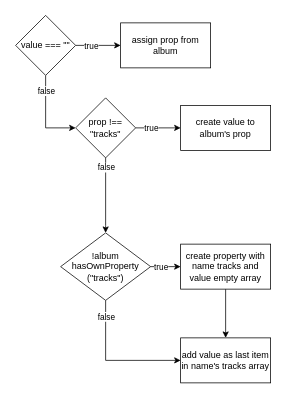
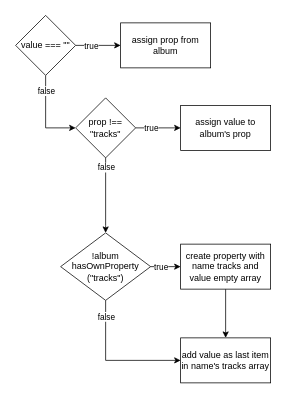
  <mxCell id="0" />
  <mxCell id="1" parent="0" />
  <mxCell id="2" value="" style="edgeStyle=none;html=1;" parent="1" source="6" target="7" edge="1"><mxGeometry relative="1" as="geometry" /></mxCell>
  <mxCell id="3" value="true" style="edgeLabel;html=1;align=center;verticalAlign=middle;resizable=0;points=[];fontSize=11;fontFamily=Helvetica;fontColor=default;" parent="2" vertex="1" connectable="0"><mxGeometry x="-0.518" relative="1" as="geometry"><mxPoint x="6" as="offset" /></mxGeometry></mxCell>
  <mxCell id="4" style="edgeStyle=orthogonalEdgeStyle;html=1;entryX=0;entryY=0.5;entryDx=0;entryDy=0;rounded=0;exitX=0.5;exitY=1;exitDx=0;exitDy=0;" parent="1" source="6" target="12" edge="1"><mxGeometry relative="1" as="geometry"><Array as="points"><mxPoint x="60" y="170" /></Array></mxGeometry></mxCell>
  <mxCell id="5" value="false" style="edgeLabel;html=1;align=center;verticalAlign=middle;resizable=0;points=[];fontSize=11;fontFamily=Helvetica;fontColor=default;" parent="4" vertex="1" connectable="0"><mxGeometry x="-0.832" relative="1" as="geometry"><mxPoint y="11" as="offset" /></mxGeometry></mxCell>
  <mxCell id="6" value="value === &quot;&quot;" style="rhombus;whiteSpace=wrap;html=1;" parent="1" vertex="1"><mxGeometry x="20" y="20" width="80" height="80" as="geometry" /></mxCell>
  <mxCell id="7" value="assign prop from album" style="rounded=0;whiteSpace=wrap;html=1;" parent="1" vertex="1"><mxGeometry x="160" y="30" width="120" height="60" as="geometry" /></mxCell>
  <mxCell id="8" value="" style="edgeStyle=orthogonalEdgeStyle;shape=connector;rounded=0;html=1;labelBackgroundColor=default;strokeColor=default;fontFamily=Helvetica;fontSize=11;fontColor=default;endArrow=classic;" parent="1" source="12" target="13" edge="1"><mxGeometry relative="1" as="geometry" /></mxCell>
  <mxCell id="9" value="true" style="edgeLabel;html=1;align=center;verticalAlign=middle;resizable=0;points=[];fontSize=11;fontFamily=Helvetica;fontColor=default;" parent="8" vertex="1" connectable="0"><mxGeometry x="-0.179" relative="1" as="geometry"><mxPoint x="-5" as="offset" /></mxGeometry></mxCell>
  <mxCell id="10" style="edgeStyle=orthogonalEdgeStyle;shape=connector;rounded=0;html=1;labelBackgroundColor=default;strokeColor=default;fontFamily=Helvetica;fontSize=11;fontColor=default;endArrow=classic;entryX=0.5;entryY=0;entryDx=0;entryDy=0;" parent="1" source="12" target="18" edge="1"><mxGeometry relative="1" as="geometry"><Array as="points"><mxPoint x="140" y="300" /><mxPoint x="140" y="300" /></Array></mxGeometry></mxCell>
  <mxCell id="11" value="false" style="edgeLabel;html=1;align=center;verticalAlign=middle;resizable=0;points=[];fontSize=11;fontFamily=Helvetica;fontColor=default;" parent="10" vertex="1" connectable="0"><mxGeometry x="-0.762" y="1" relative="1" as="geometry"><mxPoint x="-1" as="offset" /></mxGeometry></mxCell>
  <mxCell id="12" value="prop !== &quot;tracks&quot;" style="rhombus;whiteSpace=wrap;html=1;" parent="1" vertex="1"><mxGeometry x="100" y="130" width="80" height="80" as="geometry" /></mxCell>
- <mxCell id="13" value="create value to album's prop" style="rounded=0;whiteSpace=wrap;html=1;" parent="1" vertex="1"><mxGeometry x="240" y="140" width="120" height="60" as="geometry" /></mxCell>
+ <mxCell id="13" value="assign value to album's prop" style="rounded=0;whiteSpace=wrap;html=1;" parent="1" vertex="1"><mxGeometry x="240" y="140" width="120" height="60" as="geometry" /></mxCell>
  <mxCell id="14" value="" style="edgeStyle=orthogonalEdgeStyle;shape=connector;rounded=0;html=1;labelBackgroundColor=default;strokeColor=default;fontFamily=Helvetica;fontSize=11;fontColor=default;endArrow=classic;" parent="1" source="18" target="20" edge="1"><mxGeometry relative="1" as="geometry" /></mxCell>
  <mxCell id="15" value="true" style="edgeLabel;html=1;align=center;verticalAlign=middle;resizable=0;points=[];fontSize=11;fontFamily=Helvetica;fontColor=default;" parent="14" vertex="1" connectable="0"><mxGeometry x="0.234" relative="1" as="geometry"><mxPoint x="-12" as="offset" /></mxGeometry></mxCell>
  <mxCell id="16" style="edgeStyle=orthogonalEdgeStyle;shape=connector;rounded=0;html=1;labelBackgroundColor=default;strokeColor=default;fontFamily=Helvetica;fontSize=11;fontColor=default;endArrow=classic;exitX=0.5;exitY=1;exitDx=0;exitDy=0;" parent="1" source="18" target="21" edge="1"><mxGeometry relative="1" as="geometry"><Array as="points"><mxPoint x="140" y="400" /><mxPoint x="140" y="480" /></Array></mxGeometry></mxCell>
  <mxCell id="17" value="false" style="edgeLabel;html=1;align=center;verticalAlign=middle;resizable=0;points=[];fontSize=11;fontFamily=Helvetica;fontColor=default;" parent="16" vertex="1" connectable="0"><mxGeometry x="-0.767" relative="1" as="geometry"><mxPoint as="offset" /></mxGeometry></mxCell>
  <mxCell id="18" value="!album hasOwnProperty&lt;br&gt;(&quot;tracks&quot;)" style="rhombus;whiteSpace=wrap;html=1;" parent="1" vertex="1"><mxGeometry x="80" y="310" width="120" height="90" as="geometry" /></mxCell>
  <mxCell id="19" value="" style="edgeStyle=orthogonalEdgeStyle;shape=connector;rounded=0;html=1;labelBackgroundColor=default;strokeColor=default;fontFamily=Helvetica;fontSize=11;fontColor=default;endArrow=classic;" parent="1" source="20" target="21" edge="1"><mxGeometry relative="1" as="geometry" /></mxCell>
  <mxCell id="20" value="create property with name tracks and value empty array" style="rounded=0;whiteSpace=wrap;html=1;" parent="1" vertex="1"><mxGeometry x="240" y="325" width="120" height="60" as="geometry" /></mxCell>
  <mxCell id="21" value="add value as last item in name's tracks array" style="rounded=0;whiteSpace=wrap;html=1;" parent="1" vertex="1"><mxGeometry x="240" y="450" width="120" height="60" as="geometry" /></mxCell>
